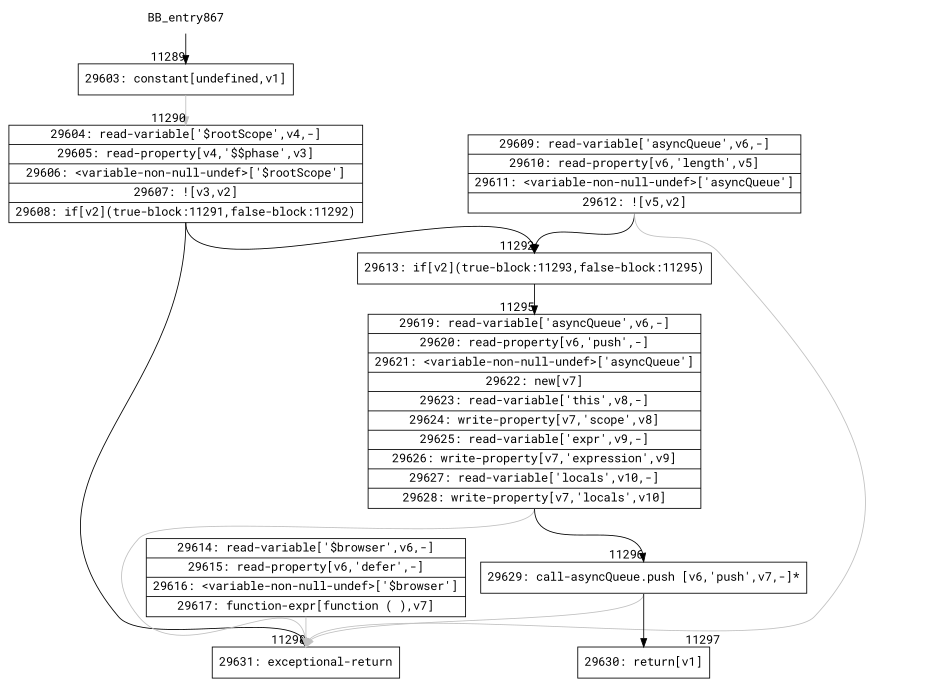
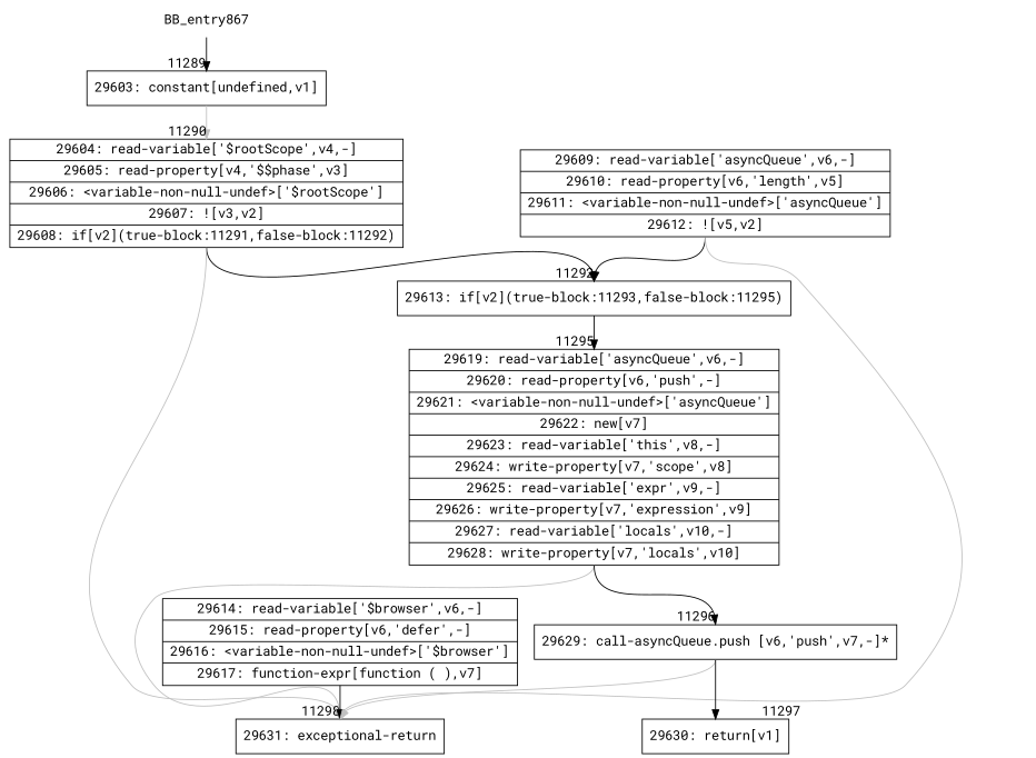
  digraph {
    fontname="Roboto Mono"
    rankdir=TD
    node [fontname="Roboto Mono" shape=record]
    edge [fontname="Roboto Mono" headport=n tailport=s]
    BB_entry867 [shape=none]
    n2 [label="{29603: constant[undefined,v1]}"]
    n3 [label="{29604: read-variable['$rootScope',v4,-]|29605: read-property[v4,'$$phase',v3]|29606: \<variable-non-null-undef\>['$rootScope']|29607: ![v3,v2]|29608: if[v2](true-block:11291,false-block:11292)}"]
    n4 [label="{29613: if[v2](true-block:11293,false-block:11295)}"]
    n5 [label="{29631: exceptional-return}"]
    n6 [label="{29619: read-variable['asyncQueue',v6,-]|29620: read-property[v6,'push',-]|29621: \<variable-non-null-undef\>['asyncQueue']|29622: new[v7]|29623: read-variable['this',v8,-]|29624: write-property[v7,'scope',v8]|29625: read-variable['expr',v9,-]|29626: write-property[v7,'expression',v9]|29627: read-variable['locals',v10,-]|29628: write-property[v7,'locals',v10]}"]
    n7 [label="{29609: read-variable['asyncQueue',v6,-]|29610: read-property[v6,'length',v5]|29611: \<variable-non-null-undef\>['asyncQueue']|29612: ![v5,v2]}"]
    n8 [label="{29614: read-variable['$browser',v6,-]|29615: read-property[v6,'defer',-]|29616: \<variable-non-null-undef\>['$browser']|29617: function-expr[function ( ),v7]}"]
    n9 [label="{29629: call-asyncQueue.push [v6,'push',v7,-]*}"]
    n10 [label="{29630: return[v1]}"]
    BB_entry867 -> n2 [headlabel="    11289"]
    n2 -> n3 [color=gray headlabel="      11290"]
    n3 -> n4 [headlabel="      11292"]
-   n3 -> n5 [color=black headlabel="      11298"]
+   n3 -> n5 [color=gray headlabel="      11298"]
    n4 -> n6 [headlabel="      11295"]
    n6 -> n5 [color=gray]
    n6 -> n9 [headlabel="      11296"]
    n7 -> n4
    n7 -> n5 [color=gray]
-   n8 -> n5 [color=gray]
+   n8 -> n5 [color=black]
    n9 -> n5 [color=gray]
    n9 -> n10 [headlabel="      11297"]
  }
